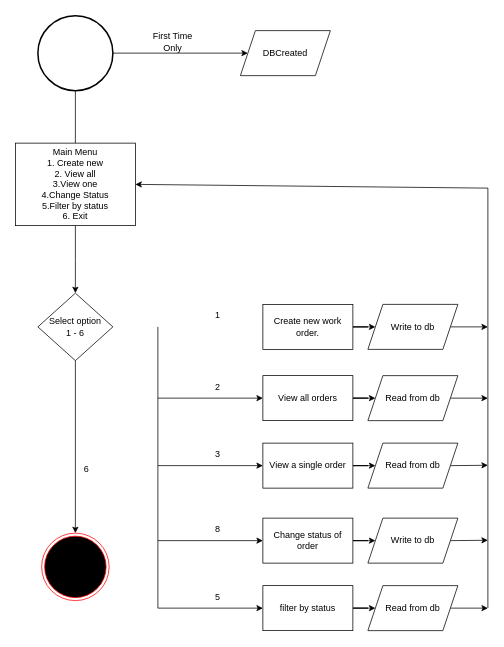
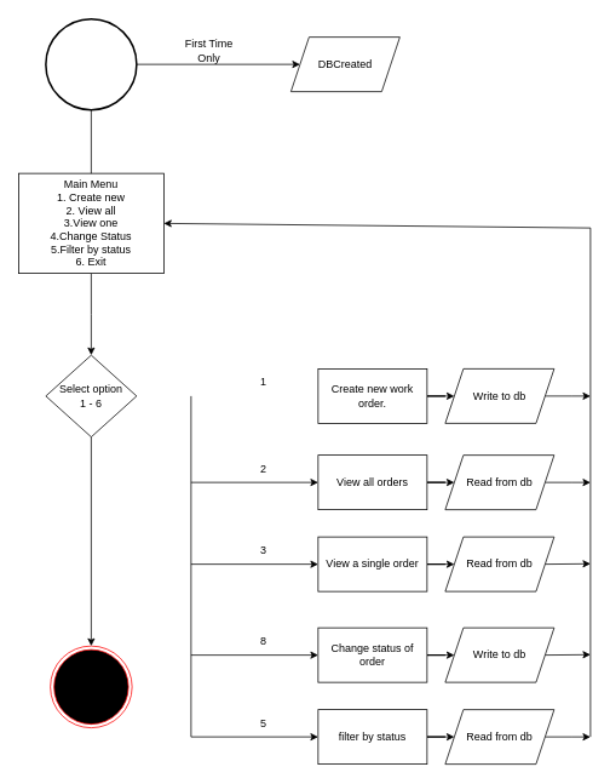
  <mxCell id="0" />
  <mxCell id="1" parent="0" />
  <mxCell id="2" value="" style="ellipse;html=1;shape=endState;fillColor=#000000;strokeColor=#ff0000;" vertex="1" parent="1"><mxGeometry x="55" y="710" width="90" height="90" as="geometry" /></mxCell>
  <mxCell id="3" value="" style="strokeWidth=2;html=1;shape=mxgraph.flowchart.start_2;whiteSpace=wrap;" vertex="1" parent="1"><mxGeometry x="50" y="20" width="100" height="100" as="geometry" /></mxCell>
  <mxCell id="4" value="" style="endArrow=classic;html=1;rounded=0;exitX=1;exitY=0.5;exitDx=0;exitDy=0;exitPerimeter=0;" edge="1" parent="1" source="3"><mxGeometry width="50" height="50" relative="1" as="geometry"><mxPoint x="360" y="240" as="sourcePoint" /><mxPoint x="330" y="70" as="targetPoint" /></mxGeometry></mxCell>
  <mxCell id="5" value="DBCreated" style="shape=parallelogram;perimeter=parallelogramPerimeter;whiteSpace=wrap;html=1;fixedSize=1;" vertex="1" parent="1"><mxGeometry x="320" y="40" width="120" height="60" as="geometry" /></mxCell>
  <mxCell id="6" value="First Time Only" style="text;html=1;strokeColor=none;fillColor=none;align=center;verticalAlign=middle;whiteSpace=wrap;rounded=0;" vertex="1" parent="1"><mxGeometry x="200" y="40" width="60" height="30" as="geometry" /></mxCell>
  <mxCell id="7" value="" style="endArrow=classic;html=1;rounded=0;exitX=0.5;exitY=1;exitDx=0;exitDy=0;exitPerimeter=0;" edge="1" parent="1" source="3"><mxGeometry width="50" height="50" relative="1" as="geometry"><mxPoint x="360" y="240" as="sourcePoint" /><mxPoint x="100" y="200" as="targetPoint" /></mxGeometry></mxCell>
  <mxCell id="8" value="" style="edgeStyle=orthogonalEdgeStyle;rounded=0;orthogonalLoop=1;jettySize=auto;html=1;" edge="1" parent="1" source="9"><mxGeometry relative="1" as="geometry"><mxPoint x="100" y="390" as="targetPoint" /></mxGeometry></mxCell>
  <mxCell id="9" value="Main Menu&lt;br&gt;1. Create new&lt;br&gt;2. View all&lt;br&gt;3.View one&lt;br&gt;4.Change Status&lt;br&gt;5.Filter by status&lt;br&gt;6. Exit" style="rounded=0;whiteSpace=wrap;html=1;" vertex="1" parent="1"><mxGeometry x="20" y="190" width="160" height="110" as="geometry" /></mxCell>
  <mxCell id="10" value="Select option &lt;br&gt;1 - 6" style="rhombus;whiteSpace=wrap;html=1;points=[[0,0.5,0,0,0],[0.25,0.26,0,0,0],[0.25,0.76,0,0,0],[0.5,0,0,0,0],[0.5,1,0,0,0],[0.75,0.26,0,0,0],[0.75,0.76,0,0,0],[0.83,0.67,0,0,0],[1,0.5,0,0,0]];" vertex="1" parent="1"><mxGeometry x="50" y="390" width="100" height="90" as="geometry" /></mxCell>
  <mxCell id="11" style="edgeStyle=orthogonalEdgeStyle;rounded=0;orthogonalLoop=1;jettySize=auto;html=1;entryX=0;entryY=0.5;entryDx=0;entryDy=0;" edge="1" parent="1" source="12" target="36"><mxGeometry relative="1" as="geometry"><mxPoint x="490" y="435" as="targetPoint" /></mxGeometry></mxCell>
  <mxCell id="12" value="Create new work order." style="rounded=0;whiteSpace=wrap;html=1;" vertex="1" parent="1"><mxGeometry x="350" y="405" width="120" height="60" as="geometry" /></mxCell>
  <mxCell id="13" value="1" style="text;html=1;strokeColor=none;fillColor=none;align=center;verticalAlign=middle;whiteSpace=wrap;rounded=0;" vertex="1" parent="1"><mxGeometry x="260" y="405" width="60" height="30" as="geometry" /></mxCell>
  <mxCell id="14" style="edgeStyle=orthogonalEdgeStyle;rounded=0;orthogonalLoop=1;jettySize=auto;html=1;entryX=0;entryY=0.5;entryDx=0;entryDy=0;" edge="1" parent="1" source="15" target="44"><mxGeometry relative="1" as="geometry"><mxPoint x="490" y="810" as="targetPoint" /></mxGeometry></mxCell>
  <mxCell id="15" value="filter by status" style="rounded=0;whiteSpace=wrap;html=1;" vertex="1" parent="1"><mxGeometry x="350" y="780" width="120" height="60" as="geometry" /></mxCell>
  <mxCell id="16" style="edgeStyle=orthogonalEdgeStyle;rounded=0;orthogonalLoop=1;jettySize=auto;html=1;entryX=0;entryY=0.5;entryDx=0;entryDy=0;" edge="1" parent="1" source="17" target="38"><mxGeometry relative="1" as="geometry"><mxPoint x="510" y="720" as="targetPoint" /></mxGeometry></mxCell>
  <mxCell id="17" value="Change status of order" style="rounded=0;whiteSpace=wrap;html=1;" vertex="1" parent="1"><mxGeometry x="350" y="690" width="120" height="60" as="geometry" /></mxCell>
  <mxCell id="18" style="edgeStyle=orthogonalEdgeStyle;rounded=0;orthogonalLoop=1;jettySize=auto;html=1;entryX=0;entryY=0.5;entryDx=0;entryDy=0;" edge="1" parent="1" source="19" target="42"><mxGeometry relative="1" as="geometry"><mxPoint x="490" y="620" as="targetPoint" /></mxGeometry></mxCell>
  <mxCell id="19" value="View a single order" style="rounded=0;whiteSpace=wrap;html=1;" vertex="1" parent="1"><mxGeometry x="350" y="590" width="120" height="60" as="geometry" /></mxCell>
  <mxCell id="20" style="edgeStyle=orthogonalEdgeStyle;rounded=0;orthogonalLoop=1;jettySize=auto;html=1;entryX=0;entryY=0.5;entryDx=0;entryDy=0;" edge="1" parent="1" source="21" target="40"><mxGeometry relative="1" as="geometry"><mxPoint x="490" y="530" as="targetPoint" /></mxGeometry></mxCell>
  <mxCell id="21" value="View all orders" style="rounded=0;whiteSpace=wrap;html=1;" vertex="1" parent="1"><mxGeometry x="350" y="500" width="120" height="60" as="geometry" /></mxCell>
  <mxCell id="22" value="2" style="text;html=1;strokeColor=none;fillColor=none;align=center;verticalAlign=middle;whiteSpace=wrap;rounded=0;" vertex="1" parent="1"><mxGeometry x="260" y="500" width="60" height="30" as="geometry" /></mxCell>
  <mxCell id="23" value="3" style="text;html=1;strokeColor=none;fillColor=none;align=center;verticalAlign=middle;whiteSpace=wrap;rounded=0;" vertex="1" parent="1"><mxGeometry x="260" y="590" width="60" height="30" as="geometry" /></mxCell>
  <mxCell id="24" value="" style="endArrow=none;html=1;rounded=0;" edge="1" parent="1"><mxGeometry width="50" height="50" relative="1" as="geometry"><mxPoint x="210" y="810" as="sourcePoint" /><mxPoint x="210" y="435" as="targetPoint" /></mxGeometry></mxCell>
  <mxCell id="25" value="" style="endArrow=classic;html=1;rounded=0;exitX=0.5;exitY=1;exitDx=0;exitDy=0;exitPerimeter=0;" edge="1" parent="1" source="10"><mxGeometry width="50" height="50" relative="1" as="geometry"><mxPoint x="40" y="590" as="sourcePoint" /><mxPoint x="100" y="710" as="targetPoint" /></mxGeometry></mxCell>
  <mxCell id="26" value="" style="endArrow=classic;html=1;rounded=0;entryX=0;entryY=0.5;entryDx=0;entryDy=0;" edge="1" parent="1" target="15"><mxGeometry width="50" height="50" relative="1" as="geometry"><mxPoint x="210" y="810" as="sourcePoint" /><mxPoint x="410" y="610" as="targetPoint" /></mxGeometry></mxCell>
  <mxCell id="27" value="" style="endArrow=classic;html=1;rounded=0;entryX=0;entryY=0.5;entryDx=0;entryDy=0;" edge="1" parent="1" target="17"><mxGeometry width="50" height="50" relative="1" as="geometry"><mxPoint x="210" y="720" as="sourcePoint" /><mxPoint x="410" y="610" as="targetPoint" /></mxGeometry></mxCell>
  <mxCell id="28" value="" style="endArrow=classic;html=1;rounded=0;entryX=0;entryY=0.5;entryDx=0;entryDy=0;" edge="1" parent="1" target="19"><mxGeometry width="50" height="50" relative="1" as="geometry"><mxPoint x="210" y="620" as="sourcePoint" /><mxPoint x="410" y="610" as="targetPoint" /></mxGeometry></mxCell>
  <mxCell id="29" value="" style="endArrow=classic;html=1;rounded=0;entryX=0;entryY=0.5;entryDx=0;entryDy=0;" edge="1" parent="1" target="21"><mxGeometry width="50" height="50" relative="1" as="geometry"><mxPoint x="210" y="530" as="sourcePoint" /><mxPoint x="410" y="610" as="targetPoint" /></mxGeometry></mxCell>
  <mxCell id="30" value="5" style="text;html=1;strokeColor=none;fillColor=none;align=center;verticalAlign=middle;whiteSpace=wrap;rounded=0;" vertex="1" parent="1"><mxGeometry x="260" y="780" width="60" height="30" as="geometry" /></mxCell>
  <mxCell id="31" value="8" style="text;html=1;strokeColor=none;fillColor=none;align=center;verticalAlign=middle;whiteSpace=wrap;rounded=0;" vertex="1" parent="1"><mxGeometry x="260" y="690" width="60" height="30" as="geometry" /></mxCell>
- <mxCell id="32" value="6" style="text;html=1;strokeColor=none;fillColor=none;align=center;verticalAlign=middle;whiteSpace=wrap;rounded=0;" vertex="1" parent="1"><mxGeometry x="85" y="610" width="60" height="30" as="geometry" /></mxCell>
  <mxCell id="33" value="" style="endArrow=none;html=1;rounded=0;" edge="1" parent="1"><mxGeometry width="50" height="50" relative="1" as="geometry"><mxPoint x="650" y="810" as="sourcePoint" /><mxPoint x="650" y="250" as="targetPoint" /></mxGeometry></mxCell>
  <mxCell id="34" value="" style="endArrow=classic;html=1;rounded=0;entryX=1;entryY=0.5;entryDx=0;entryDy=0;" edge="1" parent="1" target="9"><mxGeometry width="50" height="50" relative="1" as="geometry"><mxPoint x="650" y="250" as="sourcePoint" /><mxPoint x="410" y="360" as="targetPoint" /></mxGeometry></mxCell>
  <mxCell id="35" style="edgeStyle=orthogonalEdgeStyle;rounded=0;orthogonalLoop=1;jettySize=auto;html=1;" edge="1" parent="1" source="36"><mxGeometry relative="1" as="geometry"><mxPoint x="650" y="435" as="targetPoint" /></mxGeometry></mxCell>
  <mxCell id="36" value="Write to db" style="shape=parallelogram;perimeter=parallelogramPerimeter;whiteSpace=wrap;html=1;fixedSize=1;" vertex="1" parent="1"><mxGeometry x="490" y="405" width="120" height="60" as="geometry" /></mxCell>
  <mxCell id="37" style="edgeStyle=orthogonalEdgeStyle;rounded=0;orthogonalLoop=1;jettySize=auto;html=1;exitX=1;exitY=0.5;exitDx=0;exitDy=0;" edge="1" parent="1" source="38"><mxGeometry relative="1" as="geometry"><mxPoint x="650" y="719.526" as="targetPoint" /></mxGeometry></mxCell>
  <mxCell id="38" value="Write to db" style="shape=parallelogram;perimeter=parallelogramPerimeter;whiteSpace=wrap;html=1;fixedSize=1;" vertex="1" parent="1"><mxGeometry x="490" y="690" width="120" height="60" as="geometry" /></mxCell>
  <mxCell id="39" style="edgeStyle=orthogonalEdgeStyle;rounded=0;orthogonalLoop=1;jettySize=auto;html=1;exitX=1;exitY=0.5;exitDx=0;exitDy=0;" edge="1" parent="1" source="40"><mxGeometry relative="1" as="geometry"><mxPoint x="650" y="530.053" as="targetPoint" /></mxGeometry></mxCell>
  <mxCell id="40" value="Read from db" style="shape=parallelogram;perimeter=parallelogramPerimeter;whiteSpace=wrap;html=1;fixedSize=1;" vertex="1" parent="1"><mxGeometry x="490" y="500" width="120" height="60" as="geometry" /></mxCell>
  <mxCell id="41" style="edgeStyle=orthogonalEdgeStyle;rounded=0;orthogonalLoop=1;jettySize=auto;html=1;exitX=1;exitY=0.5;exitDx=0;exitDy=0;" edge="1" parent="1" source="42"><mxGeometry relative="1" as="geometry"><mxPoint x="650" y="619.526" as="targetPoint" /></mxGeometry></mxCell>
  <mxCell id="42" value="Read from db" style="shape=parallelogram;perimeter=parallelogramPerimeter;whiteSpace=wrap;html=1;fixedSize=1;" vertex="1" parent="1"><mxGeometry x="490" y="590" width="120" height="60" as="geometry" /></mxCell>
  <mxCell id="43" style="edgeStyle=orthogonalEdgeStyle;rounded=0;orthogonalLoop=1;jettySize=auto;html=1;exitX=1;exitY=0.5;exitDx=0;exitDy=0;" edge="1" parent="1" source="44"><mxGeometry relative="1" as="geometry"><mxPoint x="650" y="810.053" as="targetPoint" /></mxGeometry></mxCell>
  <mxCell id="44" value="Read from db" style="shape=parallelogram;perimeter=parallelogramPerimeter;whiteSpace=wrap;html=1;fixedSize=1;" vertex="1" parent="1"><mxGeometry x="490" y="780" width="120" height="60" as="geometry" /></mxCell>
